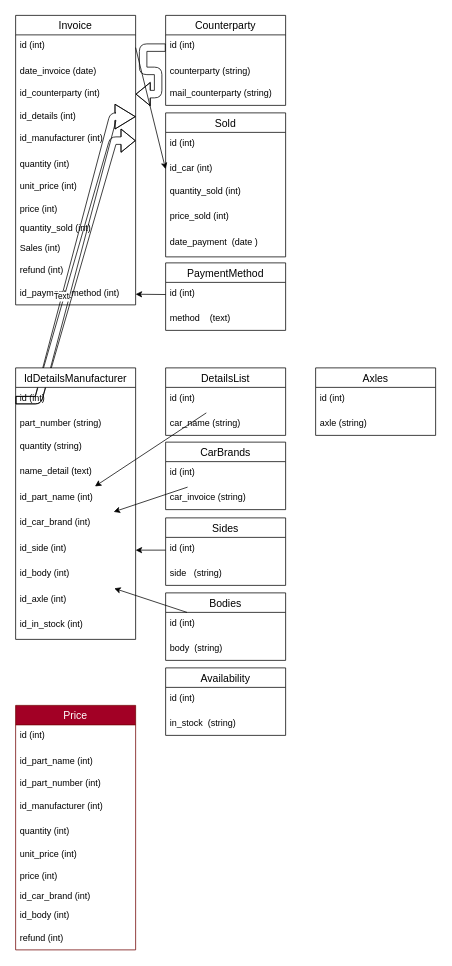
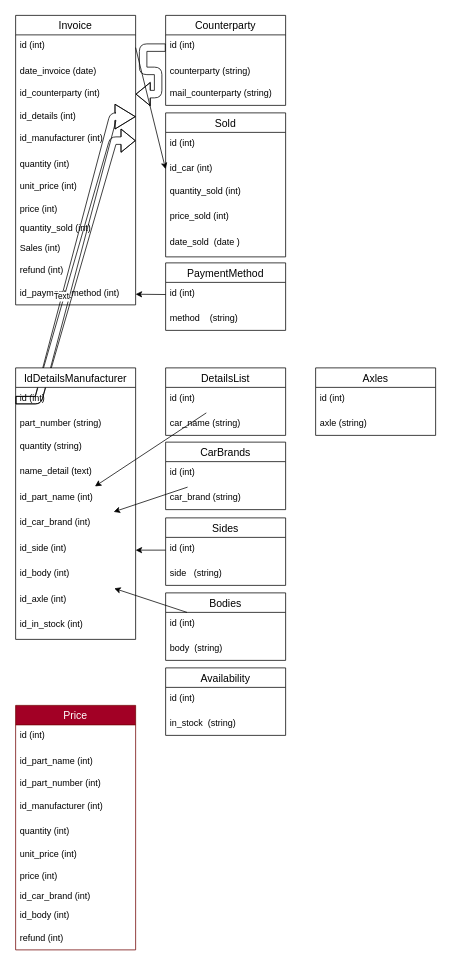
  <mxCell id="0" />
  <mxCell id="1" parent="0" />
  <mxCell id="2" value="Invoice" style="swimlane;fontStyle=0;childLayout=stackLayout;horizontal=1;startSize=26;horizontalStack=0;resizeParent=1;resizeParentMax=0;resizeLast=0;collapsible=1;marginBottom=0;align=center;fontSize=14;" parent="1" vertex="1"><mxGeometry width="160" height="386" as="geometry" x="20" y="20"><mxRectangle x="40" y="30" width="80" height="30" as="alternateBounds" /></mxGeometry></mxCell>
  <mxCell id="3" value="id (int)" style="text;strokeColor=none;fillColor=none;spacingLeft=4;spacingRight=4;overflow=hidden;rotatable=0;points=[[0,0.5],[1,0.5]];portConstraint=eastwest;fontSize=12;" parent="2" vertex="1"><mxGeometry y="26" width="160" height="34" as="geometry" /></mxCell>
  <mxCell id="4" value="date_invoice (date)" style="text;strokeColor=none;fillColor=none;spacingLeft=4;spacingRight=4;overflow=hidden;rotatable=0;points=[[0,0.5],[1,0.5]];portConstraint=eastwest;fontSize=12;" parent="2" vertex="1"><mxGeometry y="60" width="160" height="30" as="geometry" /></mxCell>
  <mxCell id="5" value="id_counterparty (int)" style="text;strokeColor=none;fillColor=none;spacingLeft=4;spacingRight=4;overflow=hidden;rotatable=0;points=[[0,0.5],[1,0.5]];portConstraint=eastwest;fontSize=12;" parent="2" vertex="1"><mxGeometry y="90" width="160" height="30" as="geometry" /></mxCell>
  <mxCell id="6" value="id_details (int)" style="text;strokeColor=none;fillColor=none;spacingLeft=4;spacingRight=4;overflow=hidden;rotatable=0;points=[[0,0.5],[1,0.5]];portConstraint=eastwest;fontSize=12;" parent="2" vertex="1"><mxGeometry y="120" width="160" height="30" as="geometry" /></mxCell>
  <mxCell id="7" value="id_manufacturer (int)" style="text;strokeColor=none;fillColor=none;spacingLeft=4;spacingRight=4;overflow=hidden;rotatable=0;points=[[0,0.5],[1,0.5]];portConstraint=eastwest;fontSize=12;" parent="2" vertex="1"><mxGeometry y="150" width="160" height="34" as="geometry" /></mxCell>
  <mxCell id="8" value="quantity (int)" style="text;strokeColor=none;fillColor=none;spacingLeft=4;spacingRight=4;overflow=hidden;rotatable=0;points=[[0,0.5],[1,0.5]];portConstraint=eastwest;fontSize=12;" parent="2" vertex="1"><mxGeometry y="184" width="160" height="30" as="geometry" /></mxCell>
  <mxCell id="9" value="unit_price (int)" style="text;strokeColor=none;fillColor=none;spacingLeft=4;spacingRight=4;overflow=hidden;rotatable=0;points=[[0,0.5],[1,0.5]];portConstraint=eastwest;fontSize=12;" parent="2" vertex="1"><mxGeometry y="214" width="160" height="30" as="geometry" /></mxCell>
  <mxCell id="10" value="price (int)" style="text;strokeColor=none;fillColor=none;spacingLeft=4;spacingRight=4;overflow=hidden;rotatable=0;points=[[0,0.5],[1,0.5]];portConstraint=eastwest;fontSize=12;" parent="2" vertex="1"><mxGeometry y="244" width="160" height="26" as="geometry" /></mxCell>
  <mxCell id="11" value="quantity_sold (int)" style="text;strokeColor=none;fillColor=none;spacingLeft=4;spacingRight=4;overflow=hidden;rotatable=0;points=[[0,0.5],[1,0.5]];portConstraint=eastwest;fontSize=12;" parent="2" vertex="1"><mxGeometry y="270" width="160" height="26" as="geometry" /></mxCell>
  <mxCell id="12" value="Sales (int)" style="text;strokeColor=none;fillColor=none;spacingLeft=4;spacingRight=4;overflow=hidden;rotatable=0;points=[[0,0.5],[1,0.5]];portConstraint=eastwest;fontSize=12;" parent="2" vertex="1"><mxGeometry y="296" width="160" height="30" as="geometry" /></mxCell>
  <mxCell id="13" value="refund (int)" style="text;strokeColor=none;fillColor=none;spacingLeft=4;spacingRight=4;overflow=hidden;rotatable=0;points=[[0,0.5],[1,0.5]];portConstraint=eastwest;fontSize=12;" parent="2" vertex="1"><mxGeometry y="326" width="160" height="30" as="geometry" /></mxCell>
  <mxCell id="14" value="id_payment_method (int)" style="text;spacingLeft=4;spacingRight=4;overflow=hidden;rotatable=0;points=[[0,0.5],[1,0.5]];portConstraint=eastwest;fontSize=12;" parent="2" vertex="1"><mxGeometry y="356" width="160" height="30" as="geometry" /></mxCell>
  <mxCell id="15" value="Counterparty" style="swimlane;fontStyle=0;childLayout=stackLayout;horizontal=1;startSize=26;horizontalStack=0;resizeParent=1;resizeParentMax=0;resizeLast=0;collapsible=1;marginBottom=0;align=center;fontSize=14;" parent="1" vertex="1"><mxGeometry x="220" width="160" height="120" as="geometry" y="20"><mxRectangle x="40" y="30" width="80" height="30" as="alternateBounds" /></mxGeometry></mxCell>
  <mxCell id="16" value="id (int)" style="text;strokeColor=none;fillColor=none;spacingLeft=4;spacingRight=4;overflow=hidden;rotatable=0;points=[[0,0.5],[1,0.5]];portConstraint=eastwest;fontSize=12;" parent="15" vertex="1"><mxGeometry y="26" width="160" height="34" as="geometry" /></mxCell>
  <mxCell id="17" value="counterparty (string)" style="text;strokeColor=none;fillColor=none;spacingLeft=4;spacingRight=4;overflow=hidden;rotatable=0;points=[[0,0.5],[1,0.5]];portConstraint=eastwest;fontSize=12;" parent="15" vertex="1"><mxGeometry y="60" width="160" height="30" as="geometry" /></mxCell>
  <mxCell id="18" value="mail_counterparty (string)" style="text;strokeColor=none;fillColor=none;spacingLeft=4;spacingRight=4;overflow=hidden;rotatable=0;points=[[0,0.5],[1,0.5]];portConstraint=eastwest;fontSize=12;" parent="15" vertex="1"><mxGeometry y="90" width="160" height="30" as="geometry" /></mxCell>
  <mxCell id="19" value="" style="edgeStyle=entityRelationEdgeStyle;fontSize=12;html=1;endArrow=ERoneToMany;shape=flexArrow;exitX=0;exitY=0.5;exitDx=0;exitDy=0;entryX=1;entryY=0.5;entryDx=0;entryDy=0;" parent="1" source="16" target="5" edge="1"><mxGeometry width="100" height="100" relative="1" as="geometry"><mxPoint x="400" y="260" as="sourcePoint" /><mxPoint x="500" y="160" as="targetPoint" /></mxGeometry></mxCell>
  <mxCell id="20" value="" style="edgeStyle=entityRelationEdgeStyle;fontSize=12;html=1;endArrow=ERoneToMany;shape=flexArrow;exitX=0;exitY=0.5;exitDx=0;exitDy=0;entryX=1;entryY=0.5;entryDx=0;entryDy=0;endWidth=22;endSize=8.67;" parent="1" source="60" target="6" edge="1"><mxGeometry width="100" height="100" relative="1" as="geometry"><mxPoint x="400" y="260" as="sourcePoint" /><mxPoint x="500" y="160" as="targetPoint" /></mxGeometry></mxCell>
  <mxCell id="21" value="" style="edgeStyle=entityRelationEdgeStyle;fontSize=12;html=1;endArrow=ERoneToMany;shape=flexArrow;entryX=1;entryY=0.5;entryDx=0;entryDy=0;exitX=0;exitY=0.5;exitDx=0;exitDy=0;" parent="1" source="60" target="7" edge="1"><mxGeometry width="100" height="100" relative="1" as="geometry"><mxPoint x="400" y="260" as="sourcePoint" /><mxPoint x="500" y="160" as="targetPoint" /></mxGeometry></mxCell>
  <mxCell id="22" value="Text" style="edgeLabel;html=1;align=center;verticalAlign=middle;resizable=0;points=[];" vertex="1" connectable="0" parent="21"><mxGeometry x="-0.181" y="9" relative="1" as="geometry"><mxPoint as="offset" /></mxGeometry></mxCell>
  <mxCell id="23" value="Sold" style="swimlane;fontStyle=0;childLayout=stackLayout;horizontal=1;startSize=26;horizontalStack=0;resizeParent=1;resizeParentMax=0;resizeLast=0;collapsible=1;marginBottom=0;align=center;fontSize=14;" parent="1" vertex="1"><mxGeometry x="220" y="150" width="160" height="192" as="geometry"><mxRectangle x="40" y="30" width="80" height="30" as="alternateBounds" /></mxGeometry></mxCell>
  <mxCell id="24" value="id (int)" style="text;strokeColor=none;fillColor=none;spacingLeft=4;spacingRight=4;overflow=hidden;rotatable=0;points=[[0,0.5],[1,0.5]];portConstraint=eastwest;fontSize=12;" parent="23" vertex="1"><mxGeometry y="26" width="160" height="34" as="geometry" /></mxCell>
  <mxCell id="25" value="id_car (int)" style="text;strokeColor=none;fillColor=none;spacingLeft=4;spacingRight=4;overflow=hidden;rotatable=0;points=[[0,0.5],[1,0.5]];portConstraint=eastwest;fontSize=12;" parent="23" vertex="1"><mxGeometry y="60" width="160" height="30" as="geometry" /></mxCell>
  <mxCell id="26" value="quantity_sold (int)" style="text;strokeColor=none;fillColor=none;spacingLeft=4;spacingRight=4;overflow=hidden;rotatable=0;points=[[0,0.5],[1,0.5]];portConstraint=eastwest;fontSize=12;" parent="23" vertex="1"><mxGeometry y="90" width="160" height="34" as="geometry" /></mxCell>
  <mxCell id="27" value="price_sold (int)" style="text;strokeColor=none;fillColor=none;spacingLeft=4;spacingRight=4;overflow=hidden;rotatable=0;points=[[0,0.5],[1,0.5]];portConstraint=eastwest;fontSize=12;" parent="23" vertex="1"><mxGeometry y="124" width="160" height="34" as="geometry" /></mxCell>
- <mxCell id="28" value="date_payment  (date )" style="text;strokeColor=none;fillColor=none;spacingLeft=4;spacingRight=4;overflow=hidden;rotatable=0;points=[[0,0.5],[1,0.5]];portConstraint=eastwest;fontSize=12;" parent="23" vertex="1"><mxGeometry y="158" width="160" height="34" as="geometry" /></mxCell>
+ <mxCell id="28" value="date_sold  (date )" style="text;strokeColor=none;fillColor=none;spacingLeft=4;spacingRight=4;overflow=hidden;rotatable=0;points=[[0,0.5],[1,0.5]];portConstraint=eastwest;fontSize=12;" parent="23" vertex="1"><mxGeometry y="158" width="160" height="34" as="geometry" /></mxCell>
  <mxCell id="29" style="edgeStyle=none;html=1;entryX=0;entryY=0.5;entryDx=0;entryDy=0;exitX=1;exitY=0.5;exitDx=0;exitDy=0;" parent="1" source="3" target="25" edge="1"><mxGeometry relative="1" as="geometry" /></mxCell>
  <mxCell id="30" value="Price" style="swimlane;fontStyle=0;childLayout=stackLayout;horizontal=1;startSize=26;horizontalStack=0;resizeParent=1;resizeParentMax=0;resizeLast=0;collapsible=1;marginBottom=0;align=center;fontSize=14;fillColor=#a20025;fontColor=#ffffff;strokeColor=#6F0000;" parent="1" vertex="1"><mxGeometry y="940" width="160" height="326" as="geometry" x="20"><mxRectangle x="40" y="30" width="80" height="30" as="alternateBounds" /></mxGeometry></mxCell>
  <mxCell id="31" value="id (int)" style="text;strokeColor=none;fillColor=none;spacingLeft=4;spacingRight=4;overflow=hidden;rotatable=0;points=[[0,0.5],[1,0.5]];portConstraint=eastwest;fontSize=12;" parent="30" vertex="1"><mxGeometry y="26" width="160" height="34" as="geometry" /></mxCell>
  <mxCell id="32" value="id_part_name (int)" style="text;spacingLeft=4;spacingRight=4;overflow=hidden;rotatable=0;points=[[0,0.5],[1,0.5]];portConstraint=eastwest;fontSize=12;" parent="30" vertex="1"><mxGeometry y="60" width="160" height="30" as="geometry" /></mxCell>
  <mxCell id="33" value="id_part_number (int)" style="text;strokeColor=none;fillColor=none;spacingLeft=4;spacingRight=4;overflow=hidden;rotatable=0;points=[[0,0.5],[1,0.5]];portConstraint=eastwest;fontSize=12;" parent="30" vertex="1"><mxGeometry y="90" width="160" height="30" as="geometry" /></mxCell>
  <mxCell id="34" value="id_manufacturer (int)" style="text;strokeColor=none;fillColor=none;spacingLeft=4;spacingRight=4;overflow=hidden;rotatable=0;points=[[0,0.5],[1,0.5]];portConstraint=eastwest;fontSize=12;" parent="30" vertex="1"><mxGeometry y="120" width="160" height="34" as="geometry" /></mxCell>
  <mxCell id="35" value="quantity (int)" style="text;strokeColor=none;fillColor=none;spacingLeft=4;spacingRight=4;overflow=hidden;rotatable=0;points=[[0,0.5],[1,0.5]];portConstraint=eastwest;fontSize=12;" parent="30" vertex="1"><mxGeometry y="154" width="160" height="30" as="geometry" /></mxCell>
  <mxCell id="36" value="unit_price (int)" style="text;strokeColor=none;fillColor=none;spacingLeft=4;spacingRight=4;overflow=hidden;rotatable=0;points=[[0,0.5],[1,0.5]];portConstraint=eastwest;fontSize=12;" parent="30" vertex="1"><mxGeometry y="184" width="160" height="30" as="geometry" /></mxCell>
  <mxCell id="37" value="price (int)" style="text;strokeColor=none;fillColor=none;spacingLeft=4;spacingRight=4;overflow=hidden;rotatable=0;points=[[0,0.5],[1,0.5]];portConstraint=eastwest;fontSize=12;" parent="30" vertex="1"><mxGeometry y="214" width="160" height="26" as="geometry" /></mxCell>
  <mxCell id="38" value="id_car_brand (int)" style="text;strokeColor=none;fillColor=none;spacingLeft=4;spacingRight=4;overflow=hidden;rotatable=0;points=[[0,0.5],[1,0.5]];portConstraint=eastwest;fontSize=12;" parent="30" vertex="1"><mxGeometry y="240" width="160" height="26" as="geometry" /></mxCell>
  <mxCell id="39" value="id_body (int)" style="text;strokeColor=none;fillColor=none;spacingLeft=4;spacingRight=4;overflow=hidden;rotatable=0;points=[[0,0.5],[1,0.5]];portConstraint=eastwest;fontSize=12;" parent="30" vertex="1"><mxGeometry y="266" width="160" height="30" as="geometry" /></mxCell>
  <mxCell id="40" value="refund (int)" style="text;strokeColor=none;fillColor=none;spacingLeft=4;spacingRight=4;overflow=hidden;rotatable=0;points=[[0,0.5],[1,0.5]];portConstraint=eastwest;fontSize=12;" parent="30" vertex="1"><mxGeometry y="296" width="160" height="30" as="geometry" /></mxCell>
  <mxCell id="41" value="DetailsList" style="swimlane;fontStyle=0;childLayout=stackLayout;horizontal=1;startSize=26;horizontalStack=0;resizeParent=1;resizeParentMax=0;resizeLast=0;collapsible=1;marginBottom=0;align=center;fontSize=14;" parent="1" vertex="1"><mxGeometry x="220" y="490" width="160" height="90" as="geometry"><mxRectangle x="200" y="570" width="80" height="30" as="alternateBounds" /></mxGeometry></mxCell>
  <mxCell id="42" value="id (int)" style="text;strokeColor=none;fillColor=none;spacingLeft=4;spacingRight=4;overflow=hidden;rotatable=0;points=[[0,0.5],[1,0.5]];portConstraint=eastwest;fontSize=12;" parent="41" vertex="1"><mxGeometry y="26" width="160" height="34" as="geometry" /></mxCell>
  <mxCell id="43" value="car_name (string)" style="text;strokeColor=none;fillColor=none;spacingLeft=4;spacingRight=4;overflow=hidden;rotatable=0;points=[[0,0.5],[1,0.5]];portConstraint=eastwest;fontSize=12;" parent="41" vertex="1"><mxGeometry y="60" width="160" height="30" as="geometry" /></mxCell>
  <mxCell id="44" value="CarBrands" style="swimlane;fontStyle=0;childLayout=stackLayout;horizontal=1;startSize=26;horizontalStack=0;resizeParent=1;resizeParentMax=0;resizeLast=0;collapsible=1;marginBottom=0;align=center;fontSize=14;" parent="1" vertex="1"><mxGeometry x="220" y="589" width="160" height="90" as="geometry"><mxRectangle x="40" y="30" width="80" height="30" as="alternateBounds" /></mxGeometry></mxCell>
  <mxCell id="45" value="id (int)" style="text;strokeColor=none;fillColor=none;spacingLeft=4;spacingRight=4;overflow=hidden;rotatable=0;points=[[0,0.5],[1,0.5]];portConstraint=eastwest;fontSize=12;" parent="44" vertex="1"><mxGeometry y="26" width="160" height="34" as="geometry" /></mxCell>
- <mxCell id="46" value="car_invoice (string)" style="text;strokeColor=none;fillColor=none;spacingLeft=4;spacingRight=4;overflow=hidden;rotatable=0;points=[[0,0.5],[1,0.5]];portConstraint=eastwest;fontSize=12;" parent="44" vertex="1"><mxGeometry y="60" width="160" height="30" as="geometry" /></mxCell>
+ <mxCell id="46" value="car_brand (string)" style="text;strokeColor=none;fillColor=none;spacingLeft=4;spacingRight=4;overflow=hidden;rotatable=0;points=[[0,0.5],[1,0.5]];portConstraint=eastwest;fontSize=12;" parent="44" vertex="1"><mxGeometry y="60" width="160" height="30" as="geometry" /></mxCell>
  <mxCell id="47" value="Bodies" style="swimlane;fontStyle=0;childLayout=stackLayout;horizontal=1;startSize=26;horizontalStack=0;resizeParent=1;resizeParentMax=0;resizeLast=0;collapsible=1;marginBottom=0;align=center;fontSize=14;" parent="1" vertex="1"><mxGeometry x="220" y="790" width="160" height="90" as="geometry"><mxRectangle x="40" y="30" width="80" height="30" as="alternateBounds" /></mxGeometry></mxCell>
  <mxCell id="48" value="id (int)" style="text;strokeColor=none;fillColor=none;spacingLeft=4;spacingRight=4;overflow=hidden;rotatable=0;points=[[0,0.5],[1,0.5]];portConstraint=eastwest;fontSize=12;" parent="47" vertex="1"><mxGeometry y="26" width="160" height="34" as="geometry" /></mxCell>
  <mxCell id="49" value="body  (string)" style="text;strokeColor=none;fillColor=none;spacingLeft=4;spacingRight=4;overflow=hidden;rotatable=0;points=[[0,0.5],[1,0.5]];portConstraint=eastwest;fontSize=12;" parent="47" vertex="1"><mxGeometry y="60" width="160" height="30" as="geometry" /></mxCell>
  <mxCell id="50" value="Sides" style="swimlane;fontStyle=0;childLayout=stackLayout;horizontal=1;startSize=26;horizontalStack=0;resizeParent=1;resizeParentMax=0;resizeLast=0;collapsible=1;marginBottom=0;align=center;fontSize=14;" parent="1" vertex="1"><mxGeometry x="220" y="690" width="160" height="90" as="geometry"><mxRectangle x="40" y="30" width="80" height="30" as="alternateBounds" /></mxGeometry></mxCell>
  <mxCell id="51" value="id (int)" style="text;strokeColor=none;fillColor=none;spacingLeft=4;spacingRight=4;overflow=hidden;rotatable=0;points=[[0,0.5],[1,0.5]];portConstraint=eastwest;fontSize=12;" parent="50" vertex="1"><mxGeometry y="26" width="160" height="34" as="geometry" /></mxCell>
  <mxCell id="52" value="side   (string)" style="text;strokeColor=none;fillColor=none;spacingLeft=4;spacingRight=4;overflow=hidden;rotatable=0;points=[[0,0.5],[1,0.5]];portConstraint=eastwest;fontSize=12;" parent="50" vertex="1"><mxGeometry y="60" width="160" height="30" as="geometry" /></mxCell>
  <mxCell id="53" value="PaymentMethod" style="swimlane;fontStyle=0;childLayout=stackLayout;horizontal=1;startSize=26;horizontalStack=0;resizeParent=1;resizeParentMax=0;resizeLast=0;collapsible=1;marginBottom=0;align=center;fontSize=14;" parent="1" vertex="1"><mxGeometry x="220" y="350" width="160" height="90" as="geometry"><mxRectangle x="40" y="30" width="80" height="30" as="alternateBounds" /></mxGeometry></mxCell>
  <mxCell id="54" value="id (int)" style="text;strokeColor=none;fillColor=none;spacingLeft=4;spacingRight=4;overflow=hidden;rotatable=0;points=[[0,0.5],[1,0.5]];portConstraint=eastwest;fontSize=12;" parent="53" vertex="1"><mxGeometry y="26" width="160" height="34" as="geometry" /></mxCell>
- <mxCell id="55" value="method    (text)" style="text;strokeColor=none;fillColor=none;spacingLeft=4;spacingRight=4;overflow=hidden;rotatable=0;points=[[0,0.5],[1,0.5]];portConstraint=eastwest;fontSize=12;" parent="53" vertex="1"><mxGeometry y="60" width="160" height="30" as="geometry" /></mxCell>
+ <mxCell id="55" value="method    (string)" style="text;strokeColor=none;fillColor=none;spacingLeft=4;spacingRight=4;overflow=hidden;rotatable=0;points=[[0,0.5],[1,0.5]];portConstraint=eastwest;fontSize=12;" parent="53" vertex="1"><mxGeometry y="60" width="160" height="30" as="geometry" /></mxCell>
  <mxCell id="56" style="edgeStyle=none;html=1;" parent="1" source="42" target="64" edge="1"><mxGeometry relative="1" as="geometry" /></mxCell>
  <mxCell id="57" style="edgeStyle=none;html=1;" parent="1" source="45" target="65" edge="1"><mxGeometry relative="1" as="geometry" /></mxCell>
  <mxCell id="58" style="edgeStyle=none;html=1;" parent="1" source="54" target="14" edge="1"><mxGeometry relative="1" as="geometry" /></mxCell>
  <mxCell id="59" value="IdDetailsManufacturer" style="swimlane;fontStyle=0;childLayout=stackLayout;horizontal=1;startSize=26;horizontalStack=0;resizeParent=1;resizeParentMax=0;resizeLast=0;collapsible=1;marginBottom=0;align=center;fontSize=14;" parent="1" vertex="1"><mxGeometry y="490" width="160" height="362" as="geometry" x="20"><mxRectangle x="40" y="30" width="80" height="30" as="alternateBounds" /></mxGeometry></mxCell>
  <mxCell id="60" value="id (int)" style="text;strokeColor=none;fillColor=none;spacingLeft=4;spacingRight=4;overflow=hidden;rotatable=0;points=[[0,0.5],[1,0.5]];portConstraint=eastwest;fontSize=12;" parent="59" vertex="1"><mxGeometry y="26" width="160" height="34" as="geometry" /></mxCell>
  <mxCell id="61" value="part_number (string)" style="text;strokeColor=none;fillColor=none;spacingLeft=4;spacingRight=4;overflow=hidden;rotatable=0;points=[[0,0.5],[1,0.5]];portConstraint=eastwest;fontSize=12;" parent="59" vertex="1"><mxGeometry y="60" width="160" height="30" as="geometry" /></mxCell>
  <mxCell id="62" value="quantity (string)" style="text;strokeColor=none;fillColor=none;spacingLeft=4;spacingRight=4;overflow=hidden;rotatable=0;points=[[0,0.5],[1,0.5]];portConstraint=eastwest;fontSize=12;" parent="59" vertex="1"><mxGeometry y="90" width="160" height="34" as="geometry" /></mxCell>
  <mxCell id="63" value="name_detail (text)" style="text;spacingLeft=4;spacingRight=4;overflow=hidden;rotatable=0;points=[[0,0.5],[1,0.5]];portConstraint=eastwest;fontSize=12;" parent="59" vertex="1"><mxGeometry y="124" width="160" height="34" as="geometry" /></mxCell>
  <mxCell id="64" value="id_part_name (int)" style="text;spacingLeft=4;spacingRight=4;overflow=hidden;rotatable=0;points=[[0,0.5],[1,0.5]];portConstraint=eastwest;fontSize=12;" parent="59" vertex="1"><mxGeometry y="158" width="160" height="34" as="geometry" /></mxCell>
  <mxCell id="65" value="id_car_brand (int)" style="text;spacingLeft=4;spacingRight=4;overflow=hidden;rotatable=0;points=[[0,0.5],[1,0.5]];portConstraint=eastwest;fontSize=12;" parent="59" vertex="1"><mxGeometry y="192" width="160" height="34" as="geometry" /></mxCell>
  <mxCell id="66" value="id_side (int)" style="text;spacingLeft=4;spacingRight=4;overflow=hidden;rotatable=0;points=[[0,0.5],[1,0.5]];portConstraint=eastwest;fontSize=12;" parent="59" vertex="1"><mxGeometry y="226" width="160" height="34" as="geometry" /></mxCell>
  <mxCell id="67" value="id_body (int)" style="text;spacingLeft=4;spacingRight=4;overflow=hidden;rotatable=0;points=[[0,0.5],[1,0.5]];portConstraint=eastwest;fontSize=12;" parent="59" vertex="1"><mxGeometry y="260" width="160" height="34" as="geometry" /></mxCell>
  <mxCell id="68" value="id_axle (int)" style="text;spacingLeft=4;spacingRight=4;overflow=hidden;rotatable=0;points=[[0,0.5],[1,0.5]];portConstraint=eastwest;fontSize=12;" parent="59" vertex="1"><mxGeometry y="294" width="160" height="34" as="geometry" /></mxCell>
  <mxCell id="69" value="id_in_stock (int)" style="text;spacingLeft=4;spacingRight=4;overflow=hidden;rotatable=0;points=[[0,0.5],[1,0.5]];portConstraint=eastwest;fontSize=12;" parent="59" vertex="1"><mxGeometry y="328" width="160" height="34" as="geometry" /></mxCell>
  <mxCell id="70" style="edgeStyle=none;html=1;" parent="1" source="51" target="66" edge="1"><mxGeometry relative="1" as="geometry" /></mxCell>
  <mxCell id="71" style="edgeStyle=none;html=1;" parent="1" source="48" target="67" edge="1"><mxGeometry relative="1" as="geometry" /></mxCell>
  <mxCell id="72" value="Availability" style="swimlane;fontStyle=0;childLayout=stackLayout;horizontal=1;startSize=26;horizontalStack=0;resizeParent=1;resizeParentMax=0;resizeLast=0;collapsible=1;marginBottom=0;align=center;fontSize=14;" parent="1" vertex="1"><mxGeometry x="220" y="890" width="160" height="90" as="geometry"><mxRectangle x="40" y="30" width="80" height="30" as="alternateBounds" /></mxGeometry></mxCell>
  <mxCell id="73" value="id (int)" style="text;strokeColor=none;fillColor=none;spacingLeft=4;spacingRight=4;overflow=hidden;rotatable=0;points=[[0,0.5],[1,0.5]];portConstraint=eastwest;fontSize=12;" parent="72" vertex="1"><mxGeometry y="26" width="160" height="34" as="geometry" /></mxCell>
  <mxCell id="74" value="in_stock  (string)" style="text;strokeColor=none;fillColor=none;spacingLeft=4;spacingRight=4;overflow=hidden;rotatable=0;points=[[0,0.5],[1,0.5]];portConstraint=eastwest;fontSize=12;" parent="72" vertex="1"><mxGeometry y="60" width="160" height="30" as="geometry" /></mxCell>
  <mxCell id="75" value="Axles" style="swimlane;fontStyle=0;childLayout=stackLayout;horizontal=1;startSize=26;horizontalStack=0;resizeParent=1;resizeParentMax=0;resizeLast=0;collapsible=1;marginBottom=0;align=center;fontSize=14;" parent="1" vertex="1"><mxGeometry x="420" y="490" width="160" height="90" as="geometry"><mxRectangle x="200" y="570" width="80" height="30" as="alternateBounds" /></mxGeometry></mxCell>
  <mxCell id="76" value="id (int)" style="text;strokeColor=none;fillColor=none;spacingLeft=4;spacingRight=4;overflow=hidden;rotatable=0;points=[[0,0.5],[1,0.5]];portConstraint=eastwest;fontSize=12;" parent="75" vertex="1"><mxGeometry y="26" width="160" height="34" as="geometry" /></mxCell>
  <mxCell id="77" value="axle (string)" style="text;strokeColor=none;fillColor=none;spacingLeft=4;spacingRight=4;overflow=hidden;rotatable=0;points=[[0,0.5],[1,0.5]];portConstraint=eastwest;fontSize=12;" parent="75" vertex="1"><mxGeometry y="60" width="160" height="30" as="geometry" /></mxCell>
